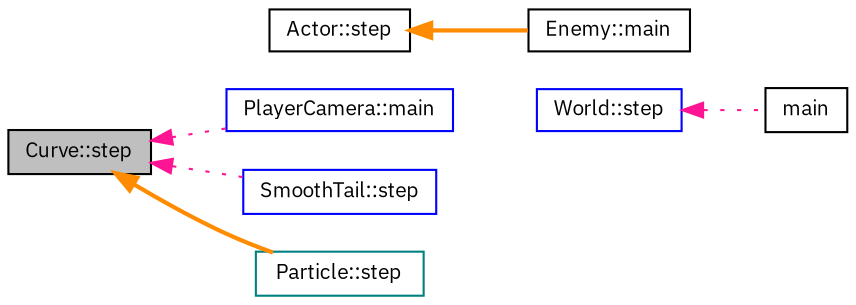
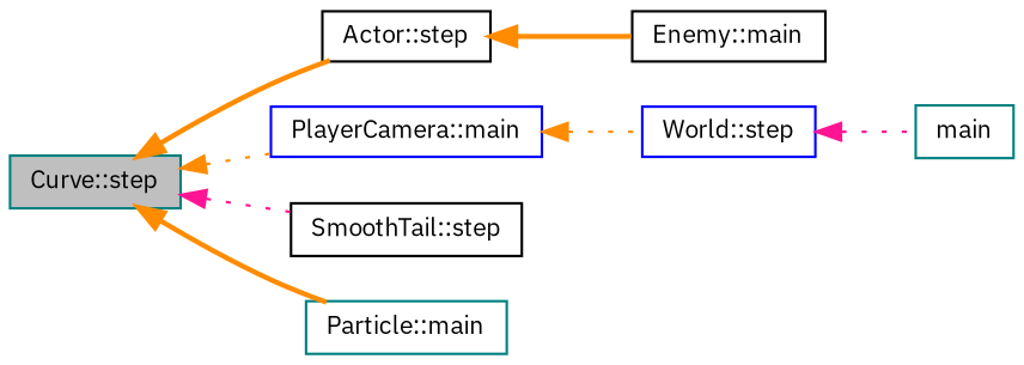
  digraph {
    fontname="IBM Plex Sans"
    rankdir=LR
    node [color=black fillcolor=white fontname="IBM Plex Sans" fontsize=10 shape=record style=filled]
    edge [color=darkorange dir=back fontname="IBM Plex Sans" fontsize=10 labelfontname=Helvetica labelfontsize=10 style=dotted]
-   n1 [fillcolor=grey75 fontcolor=black height=0.2 label="Curve::step" width=0.4]
+   n1 [color=teal fillcolor=grey75 fontcolor=black height=0.2 label="Curve::step" width=0.4]
    n2 [height=0.2 label="Actor::step" width=0.4]
    n3 [color=blue height=0.2 label="PlayerCamera::main" width=0.4]
-   n4 [color=blue height=0.2 label="SmoothTail::step" width=0.4]
-   n5 [color=teal height=0.2 label="Particle::step" width=0.4]
+   n4 [height=0.2 label="SmoothTail::step" width=0.4]
+   n5 [color=teal height=0.2 label="Particle::main" width=0.4]
    n6 [height=0.2 label="Enemy::main" width=0.4]
    n7 [color=blue height=0.2 label="World::step" width=0.4]
-   n8 [height=0.2 label=main width=0.4]
-   n1 -> n3 [color=deeppink]
+   n8 [color=teal height=0.2 label=main width=0.4]
+   n1 -> n2 [style=bold]
+   n1 -> n3
    n1 -> n4 [color=deeppink]
    n1 -> n5 [style=bold]
    n2 -> n6 [style=bold]
+   n3 -> n7
    n7 -> n8 [color=deeppink]
  }
